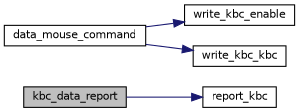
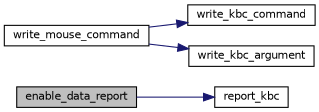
  digraph {
    rankdir=LR
    node [color=black fontname=Helvetica fontsize=10 shape=record]
    edge [color=midnightblue fontname=Helvetica fontsize=10 labelfontname=Helvetica labelfontsize=10 style=solid]
-   n1 [fillcolor=grey75 fontcolor=black height=0.2 label=kbc_data_report style=filled width=0.4]
+   n1 [fillcolor=grey75 fontcolor=black height=0.2 label=enable_data_report style=filled width=0.4]
    n2 [height=0.2 label=report_kbc width=0.4]
-   n3 [height=0.2 label=data_mouse_command width=0.4]
-   n4 [height=0.2 label=write_kbc_enable width=0.4]
-   n5 [height=0.2 label=write_kbc_kbc width=0.4]
+   n3 [height=0.2 label=write_mouse_command width=0.4]
+   n4 [height=0.2 label=write_kbc_command width=0.4]
+   n5 [height=0.2 label=write_kbc_argument width=0.4]
    n1 -> n2
    n3 -> n4
    n3 -> n5
  }
